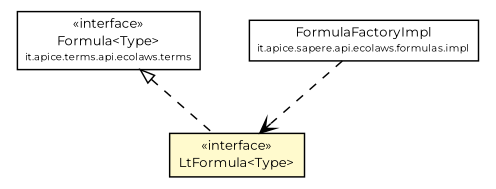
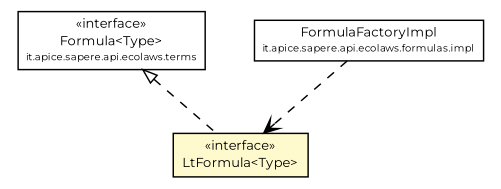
  digraph {
    fontname=Montserrat
    node [fontcolor=black fontname=Montserrat fontsize=9.0 shape=plaintext]
    edge [fontname=Montserrat headport=p labelfontname=Helvetica labelfontsize=10 style=dashed tailport=p]
    n1 [label=<<table border="0" cellborder="1" cellspacing="0" cellpadding="2" port="p" bgcolor="lemonChiffon" href="./LtFormula.html"> 		<tr><td><table border="0" cellspacing="0" cellpadding="1"> 			<tr><td> &laquo;interface&raquo; </td></tr> 			<tr><td> LtFormula&lt;Type&gt; </td></tr> 		</table></td></tr> 		</table>>]
-   n2 [label=<<table border="0" cellborder="1" cellspacing="0" cellpadding="2" port="p" href="../terms/Formula.html"> 		<tr><td><table border="0" cellspacing="0" cellpadding="1"> 			<tr><td> &laquo;interface&raquo; </td></tr> 			<tr><td> Formula&lt;Type&gt; </td></tr> 			<tr><td><font point-size="7.0"> it.apice.terms.api.ecolaws.terms </font></td></tr> 		</table></td></tr> 		</table>>]
+   n2 [label=<<table border="0" cellborder="1" cellspacing="0" cellpadding="2" port="p" href="../terms/Formula.html"> 		<tr><td><table border="0" cellspacing="0" cellpadding="1"> 			<tr><td> &laquo;interface&raquo; </td></tr> 			<tr><td> Formula&lt;Type&gt; </td></tr> 			<tr><td><font point-size="7.0"> it.apice.sapere.api.ecolaws.terms </font></td></tr> 		</table></td></tr> 		</table>>]
    n3 [label=<<table border="0" cellborder="1" cellspacing="0" cellpadding="2" port="p" href="./impl/FormulaFactoryImpl.html"> 		<tr><td><table border="0" cellspacing="0" cellpadding="1"> 			<tr><td> FormulaFactoryImpl </td></tr> 			<tr><td><font point-size="7.0"> it.apice.sapere.api.ecolaws.formulas.impl </font></td></tr> 		</table></td></tr> 		</table>>]
    n2 -> n1 [arrowtail=empty dir=back fontsize=10]
    n3 -> n1 [arrowhead=open color=black fontcolor=black fontsize=10.0]
  }
